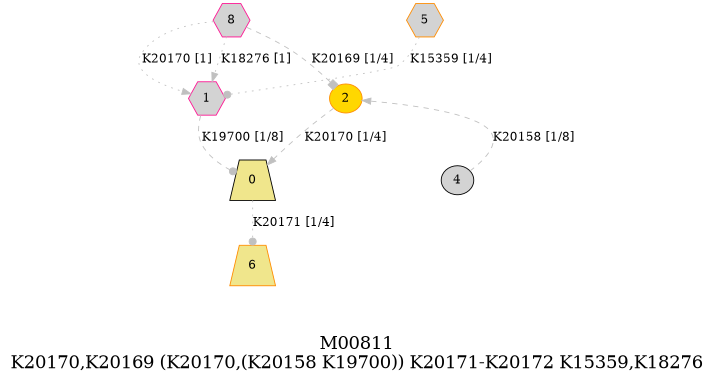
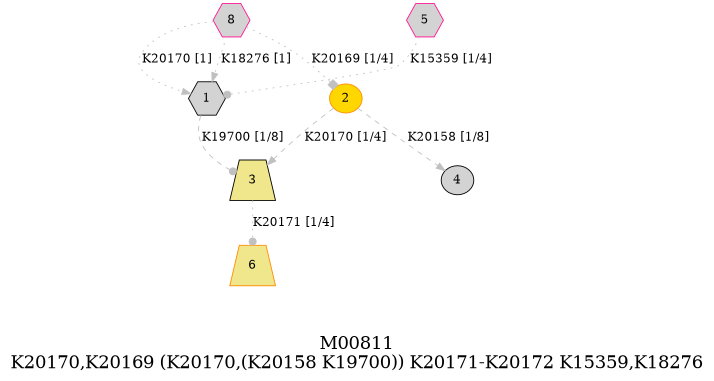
  digraph {
    fontsize=20
    label="M00811\nK20170,K20169 (K20170,(K20158 K19700)) K20171-K20172 K15359,K18276"
    node [color=darkorange fillcolor=lightgrey shape=hexagon style=filled]
    edge [arrowhead=normal color=grey style=dotted]
    n1 [color=deeppink height=.3 label=8 width=.3]
-   1 [color=deeppink height=.3 width=.3]
+   1 [color=black height=.3 width=.3]
    2 [fillcolor=gold height=.3 shape=ellipse width=.3]
-   3 [color=black fillcolor=khaki height=.3 shape=trapezium width=.3 label=0]
+   3 [color=black fillcolor=khaki height=.3 shape=trapezium width=.3]
    4 [color=black height=.3 shape=ellipse width=.3]
-   5 [height=.3 width=.3]
+   5 [color=deeppink height=.3 width=.3]
    6 [fillcolor=khaki height=.3 shape=trapezium width=.3]
    subgraph sub_1 {
      n1
      1
      2
      3
      4
      5
      6
    }
    n1 -> 1 [label="K20170 [1]"]
    n1 -> 1 [label="K18276 [1]"]
-   n1 -> 2 [arrowhead=box label="K20169 [1/4]" style=dashed]
+   n1 -> 2 [arrowhead=box label="K20169 [1/4]"]
    1 -> 3 [arrowhead=dot label="K19700 [1/8]" style=dashed]
    2 -> 3 [label="K20170 [1/4]" style=dashed]
-   4 -> 2 [label="K20158 [1/8]" style=dashed]
+   2 -> 4 [label="K20158 [1/8]" style=dashed]
    3 -> 6 [arrowhead=dot label="K20171 [1/4]"]
    5 -> 1 [arrowhead=dot label="K15359 [1/4]"]
  }
